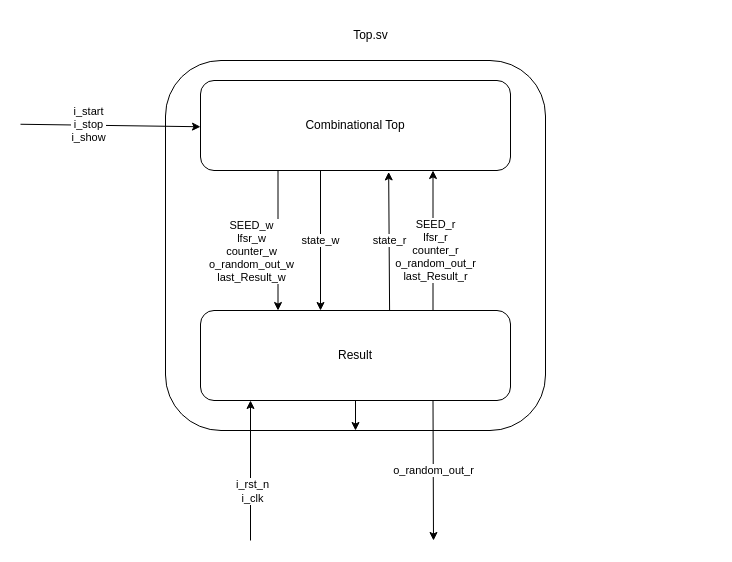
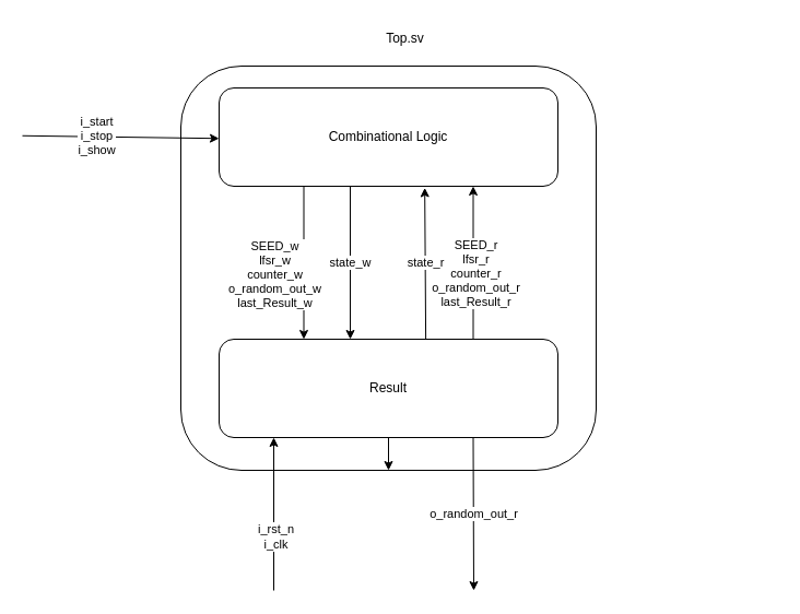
  <mxCell id="0" />
  <mxCell id="1" parent="0" />
  <mxCell id="2" style="edgeStyle=none;curved=1;html=1;exitX=1;exitY=0;exitDx=0;exitDy=0;entryX=1;entryY=0;entryDx=0;entryDy=0;" parent="1" edge="1"><mxGeometry relative="1" as="geometry"><Array as="points"><mxPoint x="710" y="180" /></Array><mxPoint x="642.426" y="401.716" as="sourcePoint" /></mxGeometry></mxCell>
  <mxCell id="3" value="" style="rounded=1;whiteSpace=wrap;html=1;" vertex="1" parent="1"><mxGeometry x="165" y="60" width="380" height="370" as="geometry" /></mxCell>
  <mxCell id="4" value="Top.sv" style="text;html=1;align=center;verticalAlign=middle;resizable=0;points=[];autosize=1;strokeColor=none;fillColor=none;" vertex="1" parent="1"><mxGeometry x="340" y="20" width="60" height="30" as="geometry" /></mxCell>
  <mxCell id="5" style="edgeStyle=none;html=1;exitX=0.25;exitY=1;exitDx=0;exitDy=0;entryX=0.25;entryY=0;entryDx=0;entryDy=0;" edge="1" parent="1" source="6" target="11"><mxGeometry relative="1" as="geometry" /></mxCell>
- <mxCell id="6" value="Combinational Top" style="rounded=1;whiteSpace=wrap;html=1;" vertex="1" parent="1"><mxGeometry x="200" y="80" width="310" height="90" as="geometry" /></mxCell>
+ <mxCell id="6" value="Combinational Logic" style="rounded=1;whiteSpace=wrap;html=1;" vertex="1" parent="1"><mxGeometry x="200" y="80" width="310" height="90" as="geometry" /></mxCell>
  <mxCell id="7" style="edgeStyle=none;html=1;exitX=0.75;exitY=0;exitDx=0;exitDy=0;entryX=0.75;entryY=1;entryDx=0;entryDy=0;" edge="1" parent="1" source="11" target="6"><mxGeometry relative="1" as="geometry" /></mxCell>
  <mxCell id="8" value="SEED_r&lt;br&gt;lfsr_r&lt;br&gt;counter_r&lt;br&gt;o_random_out_r&lt;br&gt;last_Result_r" style="edgeLabel;html=1;align=center;verticalAlign=middle;resizable=0;points=[];" vertex="1" connectable="0" parent="7"><mxGeometry x="-0.125" y="-1" relative="1" as="geometry"><mxPoint x="1" as="offset" /></mxGeometry></mxCell>
  <mxCell id="9" value="o_random_out_r" style="edgeStyle=none;html=1;exitX=0.75;exitY=1;exitDx=0;exitDy=0;" edge="1" parent="1" source="11"><mxGeometry relative="1" as="geometry"><mxPoint x="433" y="540" as="targetPoint" /><Array as="points" /></mxGeometry></mxCell>
  <mxCell id="10" style="edgeStyle=none;html=1;" edge="1" parent="1" source="11" target="3"><mxGeometry relative="1" as="geometry" /></mxCell>
  <mxCell id="11" value="Result" style="rounded=1;whiteSpace=wrap;html=1;" vertex="1" parent="1"><mxGeometry x="200" y="310" width="310" height="90" as="geometry" /></mxCell>
  <mxCell id="12" value="" style="endArrow=classic;html=1;" edge="1" parent="1"><mxGeometry width="50" height="50" relative="1" as="geometry"><mxPoint x="250" y="540" as="sourcePoint" /><mxPoint x="250" y="400" as="targetPoint" /></mxGeometry></mxCell>
  <mxCell id="13" value="i_rst_n&lt;br&gt;i_clk" style="edgeLabel;html=1;align=center;verticalAlign=middle;resizable=0;points=[];" vertex="1" connectable="0" parent="12"><mxGeometry x="-0.65" relative="1" as="geometry"><mxPoint x="1" y="-25" as="offset" /></mxGeometry></mxCell>
  <mxCell id="14" value="SEED_w&lt;br&gt;lfsr_w&lt;br&gt;counter_w&lt;br&gt;o_random_out_w&lt;br&gt;last_Result_w" style="edgeLabel;html=1;align=center;verticalAlign=middle;resizable=0;points=[];" vertex="1" connectable="0" parent="1"><mxGeometry x="250" y="250" as="geometry" /></mxCell>
  <mxCell id="15" value="state_r" style="endArrow=classic;html=1;entryX=0.607;entryY=1.016;entryDx=0;entryDy=0;exitX=0.61;exitY=0.005;exitDx=0;exitDy=0;entryPerimeter=0;exitPerimeter=0;" edge="1" parent="1" source="11" target="6"><mxGeometry width="50" height="50" relative="1" as="geometry"><mxPoint x="350" y="310" as="sourcePoint" /><mxPoint x="360" y="210" as="targetPoint" /><Array as="points" /></mxGeometry></mxCell>
  <mxCell id="16" value="state_w" style="edgeStyle=none;html=1;exitX=0.25;exitY=1;exitDx=0;exitDy=0;entryX=0.25;entryY=0;entryDx=0;entryDy=0;" edge="1" parent="1"><mxGeometry relative="1" as="geometry"><mxPoint x="320" y="170" as="sourcePoint" /><mxPoint x="320" y="310" as="targetPoint" /></mxGeometry></mxCell>
  <mxCell id="17" value="" style="endArrow=classic;html=1;entryX=0;entryY=0.25;entryDx=0;entryDy=0;" edge="1" parent="1"><mxGeometry width="50" height="50" relative="1" as="geometry"><mxPoint x="20" y="123.75" as="sourcePoint" /><mxPoint x="200" y="126.25" as="targetPoint" /></mxGeometry></mxCell>
  <mxCell id="18" value="i_start&lt;br&gt;i_stop&lt;br&gt;i_show" style="edgeLabel;html=1;align=center;verticalAlign=middle;resizable=0;points=[];" vertex="1" connectable="0" parent="17"><mxGeometry x="-0.26" y="1" relative="1" as="geometry"><mxPoint as="offset" /></mxGeometry></mxCell>
